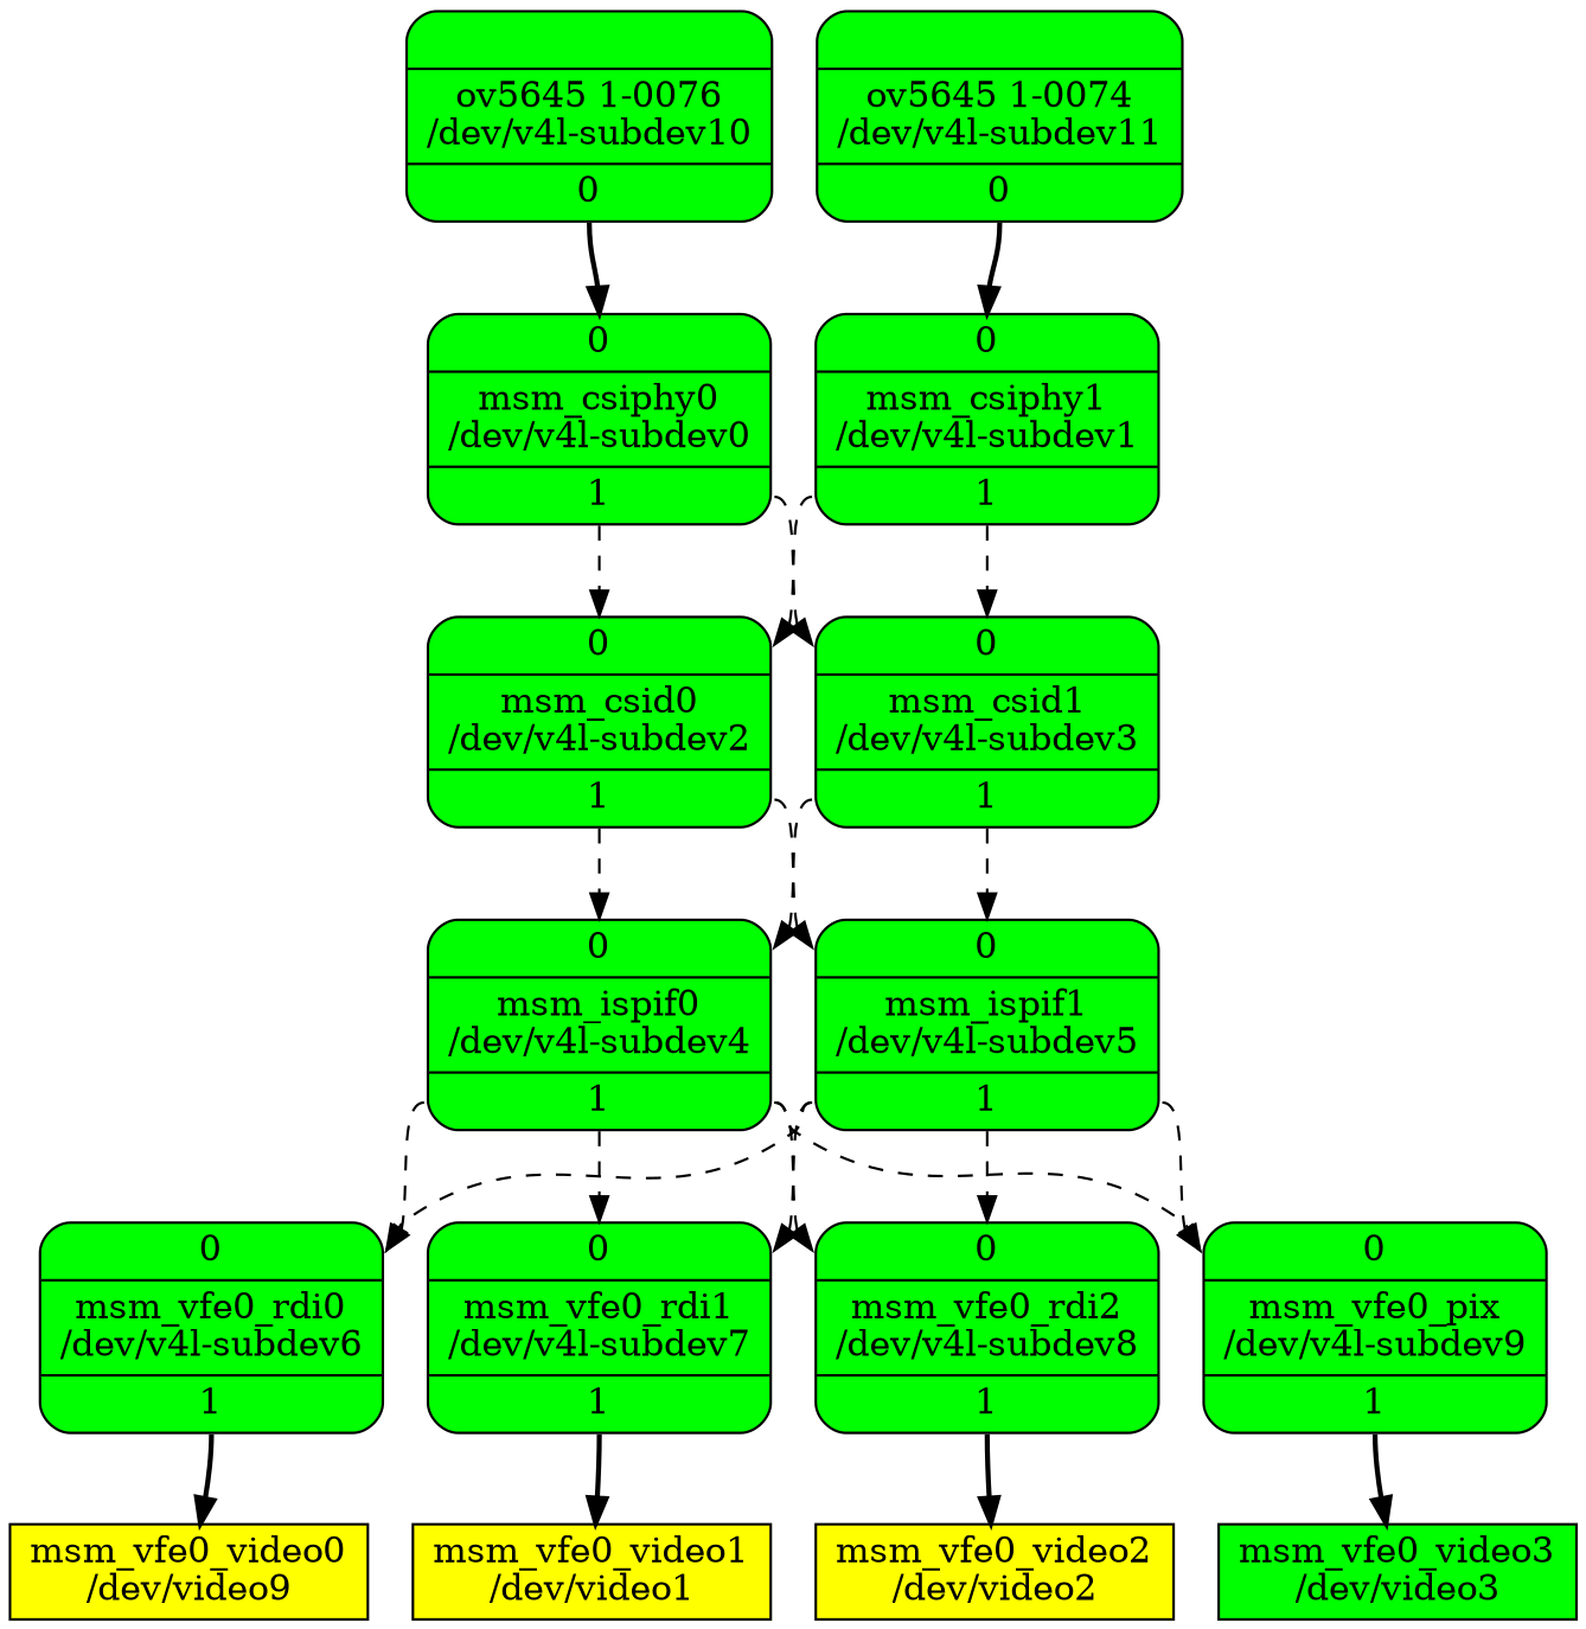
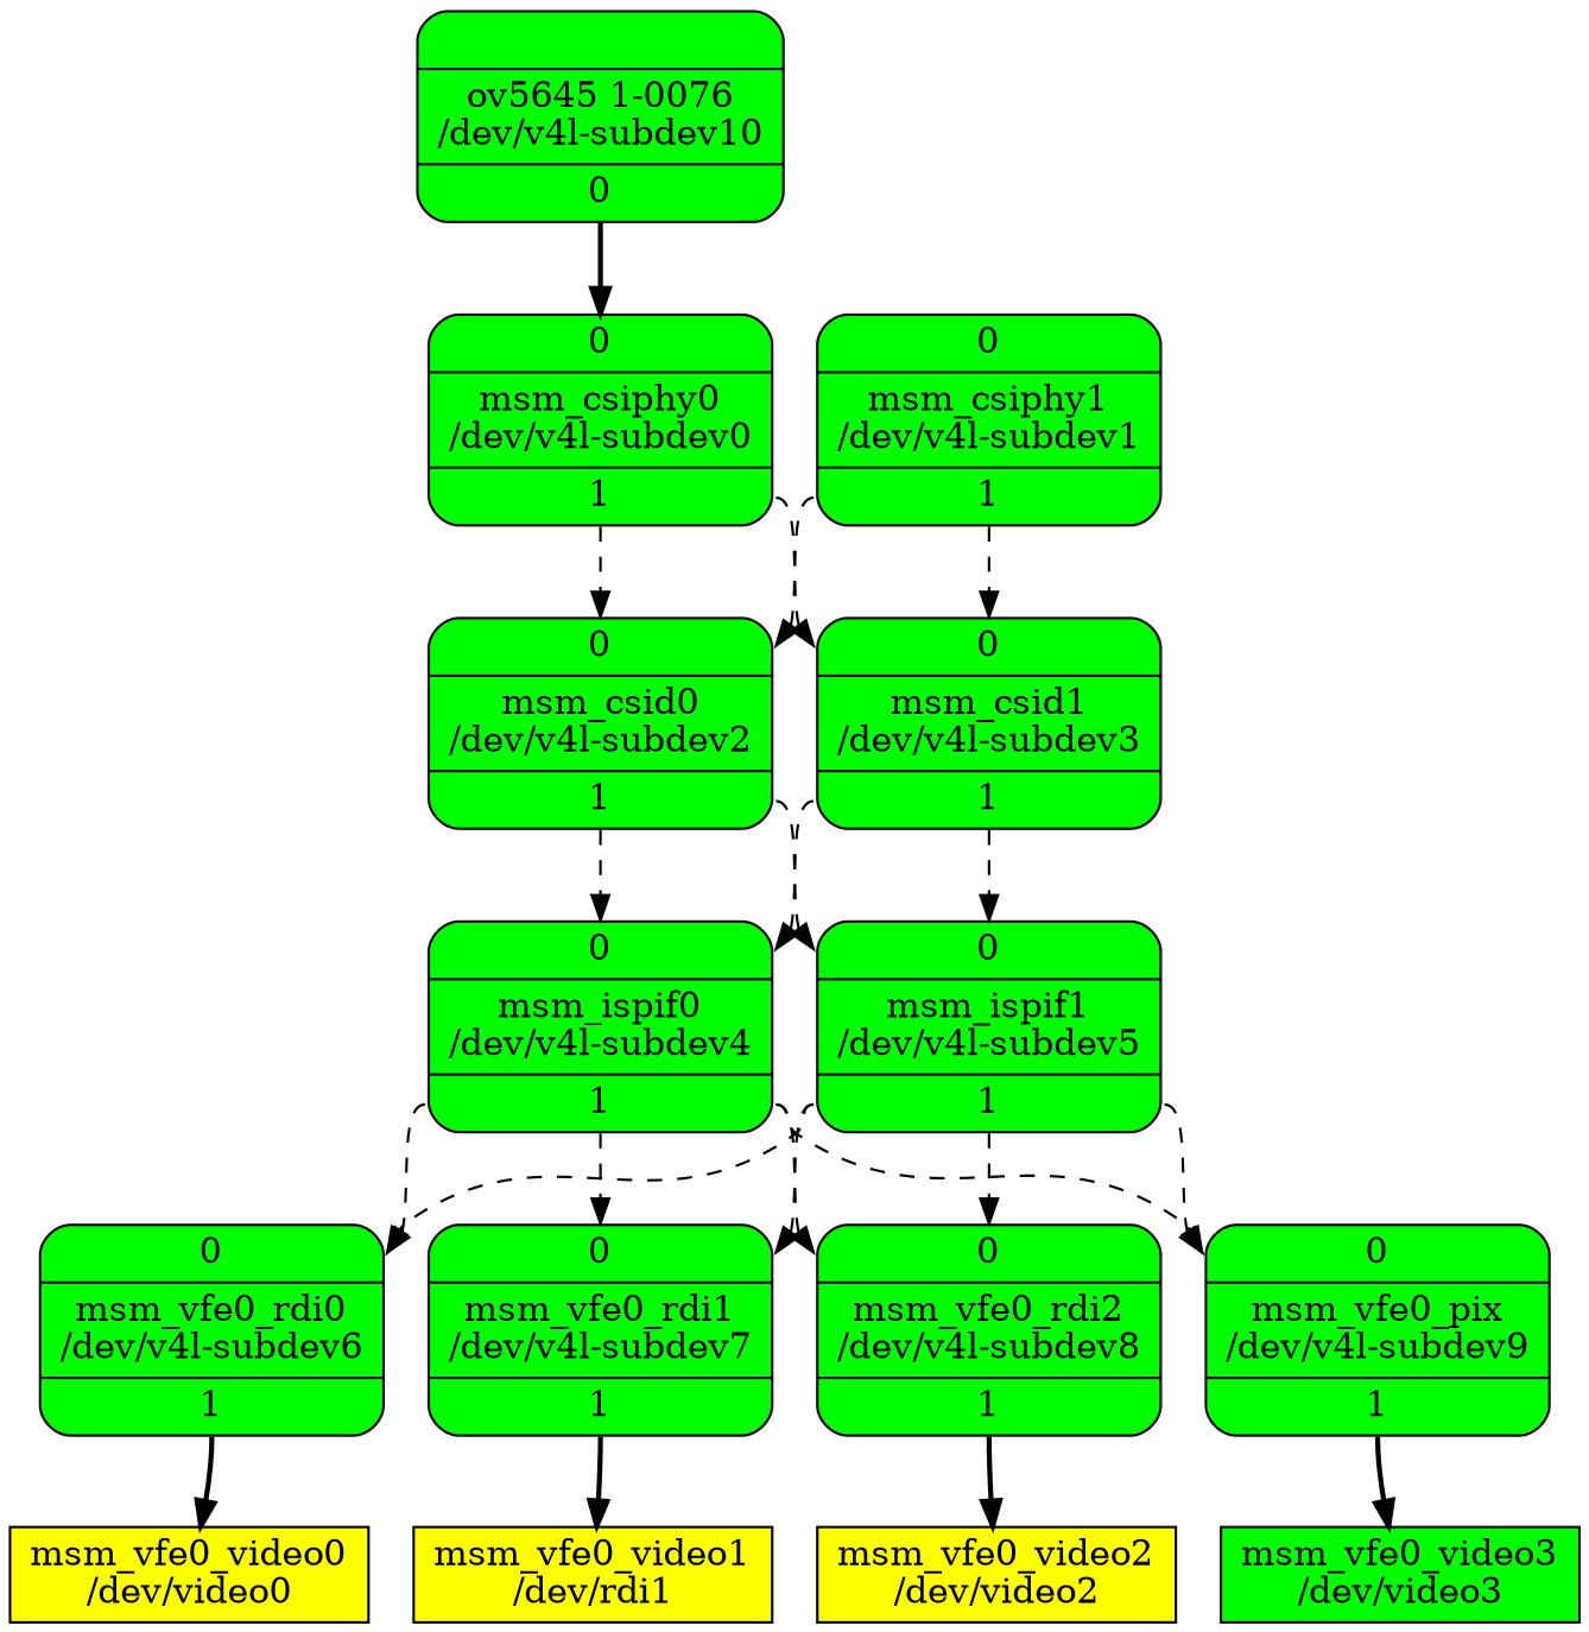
  digraph {
    rankdir=TB
    node [fillcolor=green shape=Mrecord style=filled]
    edge [headport=port0 style=dashed tailport=port1]
    n1 [label="{{<port0> 0} | msm_csiphy0\n/dev/v4l-subdev0 | {<port1> 1}}"]
    n2 [label="{{<port0> 0} | msm_csid0\n/dev/v4l-subdev2 | {<port1> 1}}"]
    n3 [label="{{<port0> 0} | msm_csid1\n/dev/v4l-subdev3 | {<port1> 1}}"]
    n4 [label="{{<port0> 0} | msm_ispif0\n/dev/v4l-subdev4 | {<port1> 1}}"]
    n5 [label="{{<port0> 0} | msm_ispif1\n/dev/v4l-subdev5 | {<port1> 1}}"]
    n6 [label="{{<port0> 0} | msm_vfe0_rdi0\n/dev/v4l-subdev6 | {<port1> 1}}"]
    n7 [label="{{<port0> 0} | msm_vfe0_rdi1\n/dev/v4l-subdev7 | {<port1> 1}}"]
    n8 [label="{{<port0> 0} | msm_vfe0_rdi2\n/dev/v4l-subdev8 | {<port1> 1}}"]
    n9 [label="{{<port0> 0} | msm_vfe0_pix\n/dev/v4l-subdev9 | {<port1> 1}}"]
    n10 [label="{{<port0> 0} | msm_csiphy1\n/dev/v4l-subdev1 | {<port1> 1}}"]
-   n11 [fillcolor=yellow label="msm_vfe0_video0\n/dev/video9" shape=box]
-   n12 [fillcolor=yellow label="msm_vfe0_video1\n/dev/video1" shape=box]
+   n11 [fillcolor=yellow label="msm_vfe0_video0\n/dev/video0" shape=box]
+   n12 [fillcolor=yellow label="msm_vfe0_video1\n/dev/rdi1" shape=box]
    n13 [fillcolor=yellow label="msm_vfe0_video2\n/dev/video2" shape=box]
    n14 [label="msm_vfe0_video3\n/dev/video3" shape=box]
    n15 [label="{{} | ov5645 1-0076\n/dev/v4l-subdev10 | {<port0> 0}}"]
-   n16 [label="{{} | ov5645 1-0074\n/dev/v4l-subdev11 | {<port0> 0}}"]
    n1 -> n2
    n1 -> n3
    n2 -> n4
    n2 -> n5
    n3 -> n4
    n3 -> n5
    n4 -> n6
    n4 -> n7
    n4 -> n8
    n4 -> n9
    n5 -> n6
    n5 -> n7
    n5 -> n8
    n5 -> n9
    n6 -> n11 [style=bold]
    n7 -> n12 [style=bold]
    n8 -> n13 [style=bold]
    n9 -> n14 [style=bold]
    n10 -> n2
    n10 -> n3
    n15 -> n1 [style=bold tailport=port0]
-   n16 -> n10 [style=bold tailport=port0]
  }
